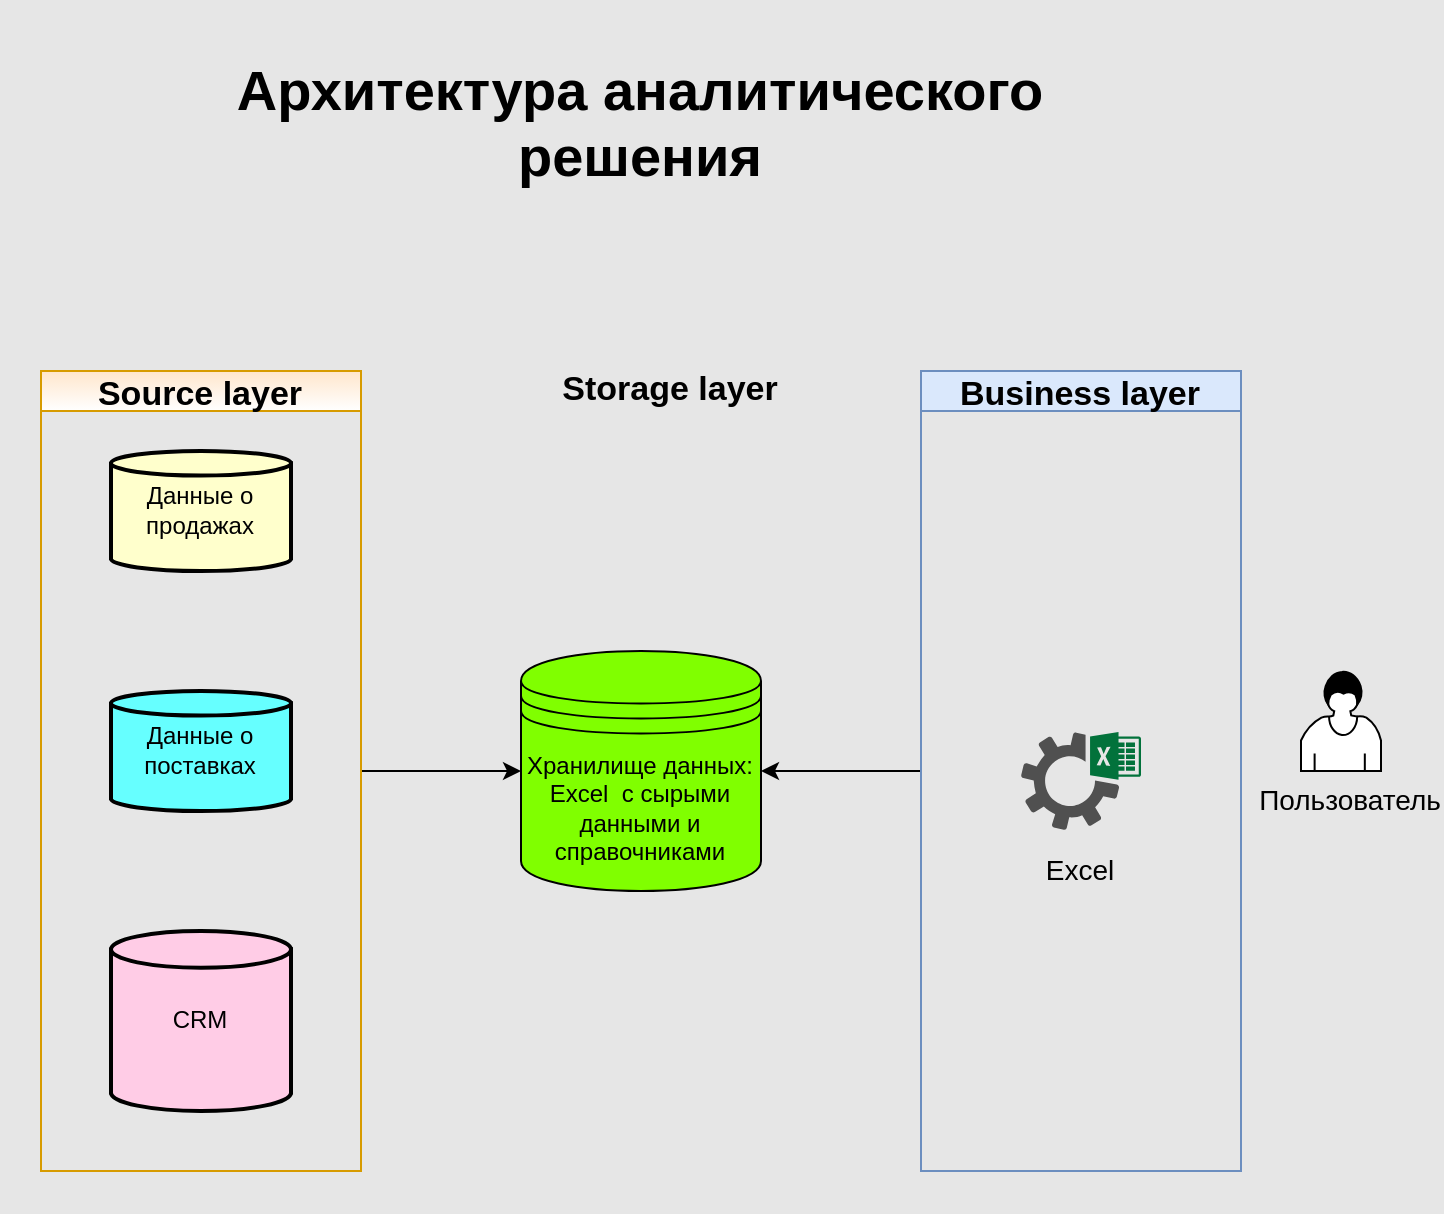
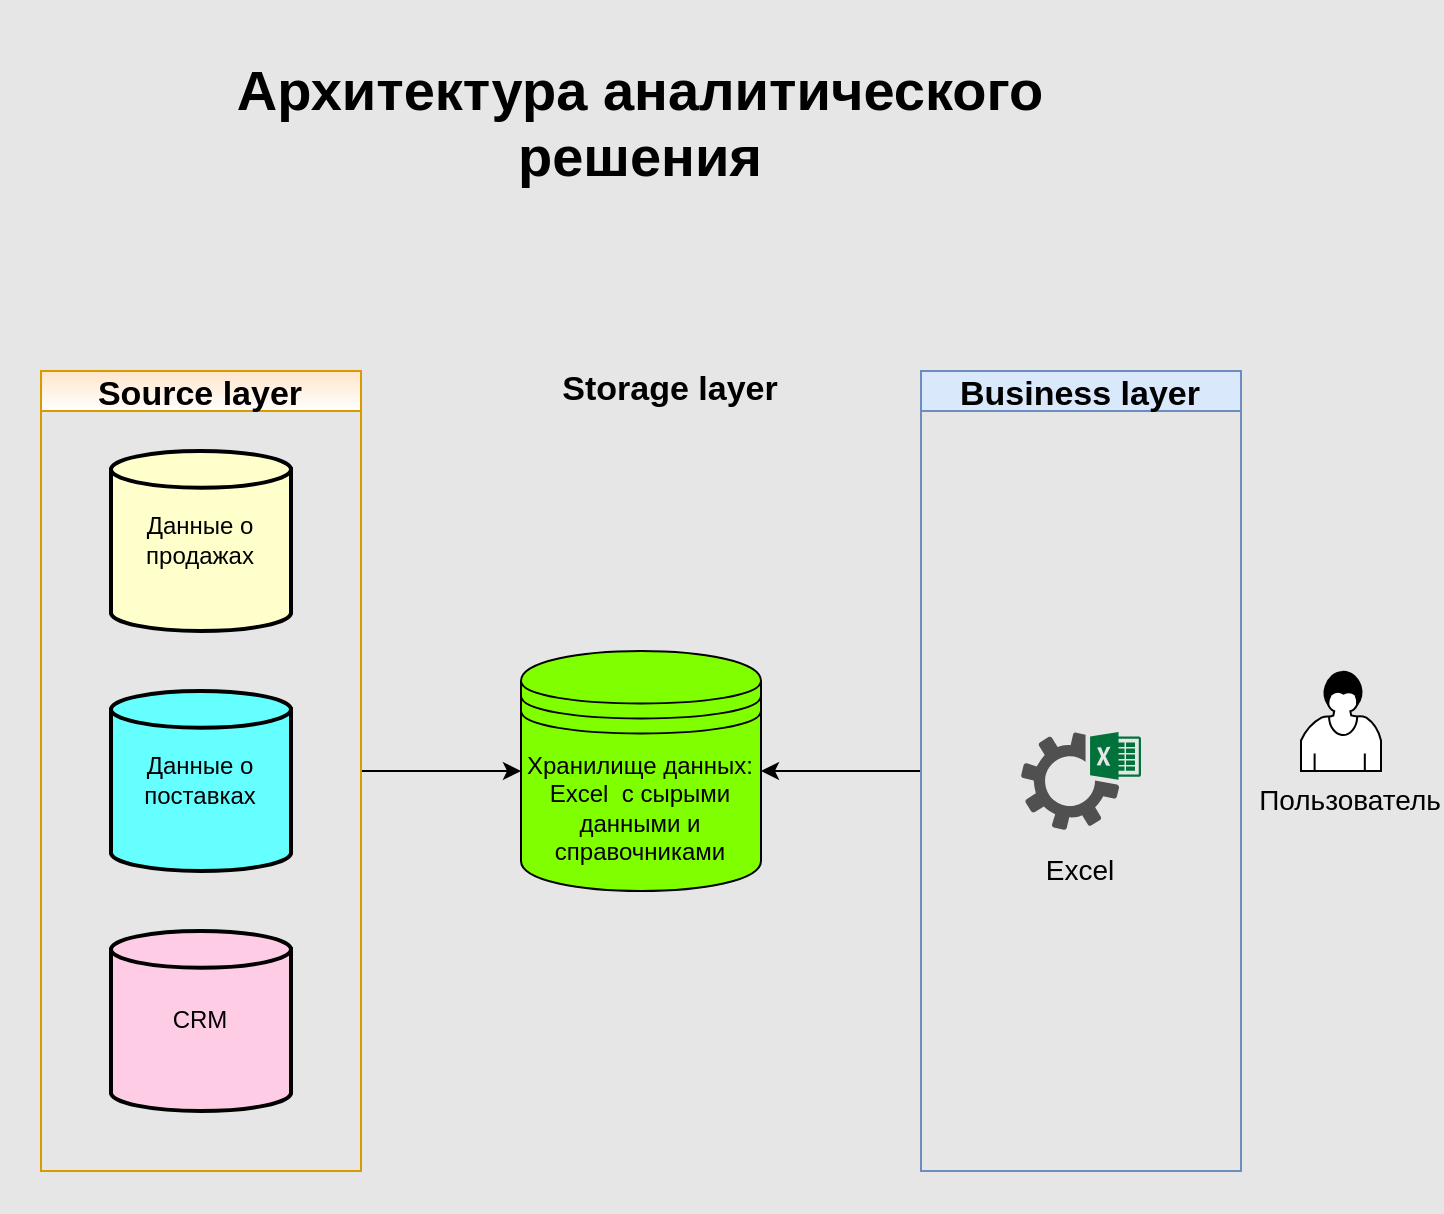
  <mxCell id="0" />
  <mxCell id="1" parent="0" />
  <mxCell id="2" value="" style="shape=mxgraph.bpmn.user_task;html=1;outlineConnect=0;" vertex="1" parent="1"><mxGeometry x="650" y="335" width="40" height="50" as="geometry" /></mxCell>
  <mxCell id="3" value="Хранилище данных:&lt;br&gt;Excel&amp;nbsp; с сырыми данными и справочниками" style="shape=datastore;whiteSpace=wrap;html=1;fillColor=#80FF00;" vertex="1" parent="1"><mxGeometry x="260" y="325" width="120" height="120" as="geometry" /></mxCell>
  <mxCell id="4" value="" style="edgeStyle=orthogonalEdgeStyle;rounded=0;orthogonalLoop=1;jettySize=auto;html=1;" edge="1" parent="1" source="5" target="3"><mxGeometry relative="1" as="geometry" /></mxCell>
  <mxCell id="5" value="Source layer" style="swimlane;startSize=20;fillColor=#ffe6cc;strokeColor=#d79b00;gradientColor=#ffffff;fontSize=17;" vertex="1" parent="1"><mxGeometry x="20" y="185" width="160" height="400" as="geometry"><mxRectangle x="80" y="160" width="100" height="20" as="alternateBounds" /></mxGeometry></mxCell>
- <mxCell id="6" value="Данные о поставках" style="strokeWidth=2;html=1;shape=mxgraph.lean_mapping.mrp_erp;whiteSpace=wrap;fillColor=#66FFFF;" vertex="1" parent="5"><mxGeometry x="35" y="160" width="90" height="60" as="geometry" /></mxCell>
- <mxCell id="7" value="Данные о продажах" style="strokeWidth=2;html=1;shape=mxgraph.lean_mapping.mrp_erp;whiteSpace=wrap;fillColor=#FFFFCC;" vertex="1" parent="5"><mxGeometry x="35" y="40" width="90" height="60" as="geometry" /></mxCell>
+ <mxCell id="6" value="Данные о поставках" style="strokeWidth=2;html=1;shape=mxgraph.lean_mapping.mrp_erp;whiteSpace=wrap;fillColor=#66FFFF;" vertex="1" parent="5"><mxGeometry x="35" y="160" width="90" height="90" as="geometry" /></mxCell>
+ <mxCell id="7" value="Данные о продажах" style="strokeWidth=2;html=1;shape=mxgraph.lean_mapping.mrp_erp;whiteSpace=wrap;fillColor=#FFFFCC;" vertex="1" parent="5"><mxGeometry x="35" y="40" width="90" height="90" as="geometry" /></mxCell>
  <mxCell id="8" value="CRM" style="strokeWidth=2;html=1;shape=mxgraph.lean_mapping.mrp_erp;whiteSpace=wrap;fillColor=#FFCCE6;" vertex="1" parent="5"><mxGeometry x="35" y="280" width="90" height="90" as="geometry" /></mxCell>
  <mxCell id="9" value="" style="edgeStyle=orthogonalEdgeStyle;rounded=0;orthogonalLoop=1;jettySize=auto;html=1;" edge="1" parent="1" source="10" target="3"><mxGeometry relative="1" as="geometry" /></mxCell>
  <mxCell id="10" value="Business layer" style="swimlane;startSize=20;fillColor=#dae8fc;strokeColor=#6c8ebf;fontSize=17;" vertex="1" parent="1"><mxGeometry x="460" y="185" width="160" height="400" as="geometry" /></mxCell>
  <mxCell id="11" value="" style="pointerEvents=1;shadow=0;dashed=0;html=1;strokeColor=none;fillColor=#505050;labelPosition=center;verticalLabelPosition=bottom;verticalAlign=top;outlineConnect=0;align=center;shape=mxgraph.office.services.excel_services;" vertex="1" parent="10"><mxGeometry x="50" y="180.5" width="60" height="49" as="geometry" /></mxCell>
  <mxCell id="12" value="Excel" style="text;html=1;strokeColor=none;fillColor=none;align=center;verticalAlign=middle;whiteSpace=wrap;rounded=0;labelBackgroundColor=none;fontSize=14;" vertex="1" parent="10"><mxGeometry x="60" y="240" width="40" height="20" as="geometry" /></mxCell>
  <mxCell id="13" value="Storage layer" style="text;html=1;strokeColor=none;fillColor=none;align=center;verticalAlign=middle;whiteSpace=wrap;rounded=1;fontStyle=1;labelBackgroundColor=none;labelBorderColor=none;spacingTop=0;fontSize=17;" vertex="1" parent="1"><mxGeometry x="275" y="185" width="120" height="20" as="geometry" /></mxCell>
  <mxCell id="14" value="Пользователь" style="text;html=1;strokeColor=none;fillColor=none;align=center;verticalAlign=middle;whiteSpace=wrap;rounded=0;labelBackgroundColor=none;fontSize=14;" vertex="1" parent="1"><mxGeometry x="650" y="385" width="50" height="30" as="geometry" /></mxCell>
  <mxCell id="15" value="&lt;h1&gt;Архитектура аналитического решения&lt;/h1&gt;" style="text;html=1;strokeColor=none;fillColor=none;spacing=5;spacingTop=-20;whiteSpace=wrap;overflow=hidden;rounded=0;labelBackgroundColor=none;fontSize=14;align=center;" vertex="1" parent="1"><mxGeometry x="60" y="20" width="520" height="120" as="geometry" /></mxCell>
